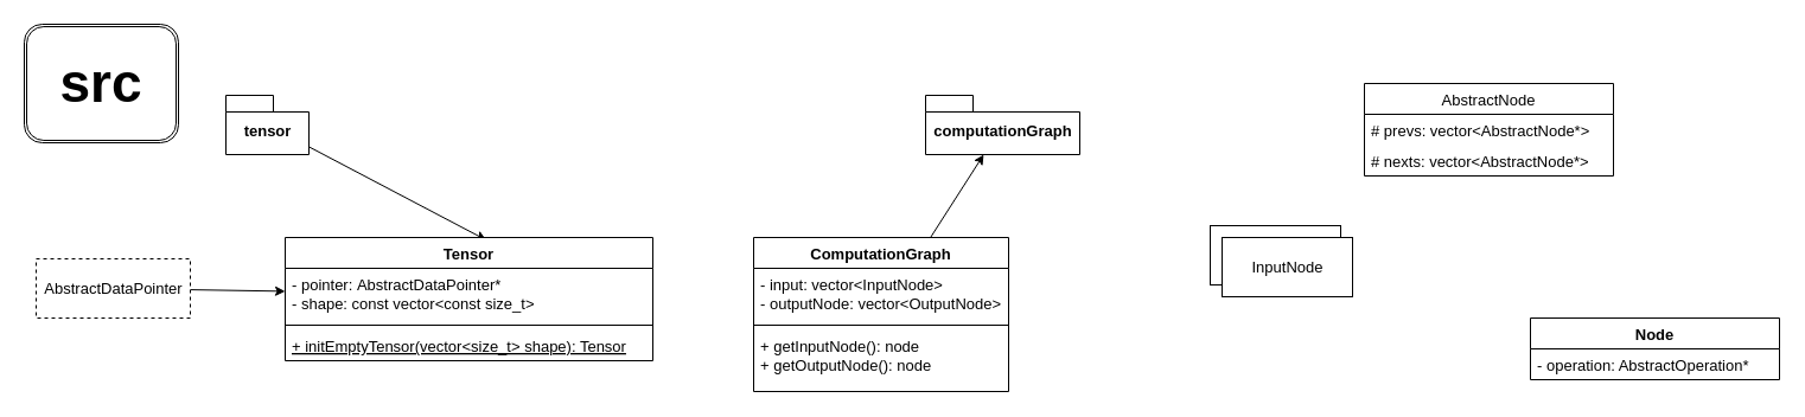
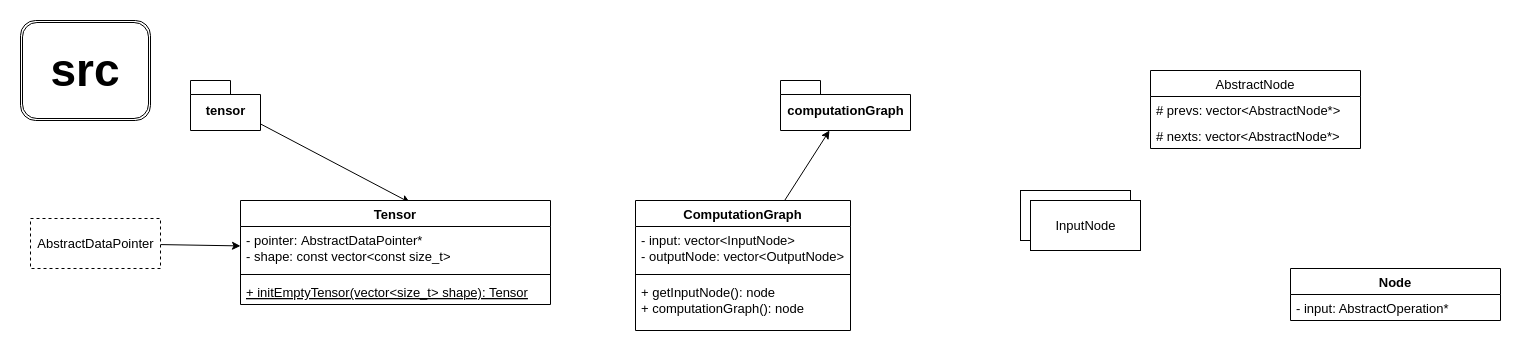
  <mxCell id="0" />
  <mxCell id="1" parent="0" />
  <mxCell id="2" value="&lt;font style=&quot;font-size: 46px;&quot;&gt;&lt;b&gt;src&lt;/b&gt;&lt;/font&gt;" style="shape=ext;double=1;rounded=1;whiteSpace=wrap;html=1;" vertex="1" parent="1"><mxGeometry x="20" y="20" width="130" height="100" as="geometry" /></mxCell>
  <mxCell id="3" style="edgeStyle=none;html=1;entryX=0.547;entryY=0.021;entryDx=0;entryDy=0;entryPerimeter=0;fontSize=13;" edge="1" parent="1" source="4" target="5"><mxGeometry relative="1" as="geometry" /></mxCell>
  <mxCell id="4" value="tensor" style="shape=folder;fontStyle=1;spacingTop=10;tabWidth=40;tabHeight=14;tabPosition=left;html=1;fontSize=13;" vertex="1" parent="1"><mxGeometry x="190" y="80" width="70" height="50" as="geometry" /></mxCell>
  <mxCell id="5" value="Tensor" style="swimlane;fontStyle=1;align=center;verticalAlign=top;childLayout=stackLayout;horizontal=1;startSize=26;horizontalStack=0;resizeParent=1;resizeParentMax=0;resizeLast=0;collapsible=1;marginBottom=0;fontSize=13;" vertex="1" parent="1"><mxGeometry x="240" y="200" width="310" height="104" as="geometry" /></mxCell>
  <mxCell id="6" value="- pointer: AbstractDataPointer*&#10;- shape: const vector&lt;const size_t&gt;" style="text;strokeColor=none;fillColor=none;align=left;verticalAlign=top;spacingLeft=4;spacingRight=4;overflow=hidden;rotatable=0;points=[[0,0.5],[1,0.5]];portConstraint=eastwest;fontSize=13;" vertex="1" parent="5"><mxGeometry y="26" width="310" height="44" as="geometry" /></mxCell>
  <mxCell id="7" value="" style="line;strokeWidth=1;fillColor=none;align=left;verticalAlign=middle;spacingTop=-1;spacingLeft=3;spacingRight=3;rotatable=0;labelPosition=right;points=[];portConstraint=eastwest;strokeColor=inherit;fontSize=13;" vertex="1" parent="5"><mxGeometry y="70" width="310" height="8" as="geometry" /></mxCell>
  <mxCell id="8" value="+ initEmptyTensor(vector&lt;size_t&gt; shape): Tensor" style="text;strokeColor=none;fillColor=none;align=left;verticalAlign=top;spacingLeft=4;spacingRight=4;overflow=hidden;rotatable=0;points=[[0,0.5],[1,0.5]];portConstraint=eastwest;fontSize=13;fontStyle=4" vertex="1" parent="5"><mxGeometry y="78" width="310" height="26" as="geometry" /></mxCell>
  <mxCell id="9" value="" style="edgeStyle=none;html=1;fontSize=13;" edge="1" parent="1" source="10" target="6"><mxGeometry relative="1" as="geometry" /></mxCell>
  <mxCell id="10" value="AbstractDataPointer" style="html=1;fontSize=13;dashed=1;" vertex="1" parent="1"><mxGeometry x="30" y="218" width="130" height="50" as="geometry" /></mxCell>
  <mxCell id="11" value="computationGraph" style="shape=folder;fontStyle=1;spacingTop=10;tabWidth=40;tabHeight=14;tabPosition=left;html=1;fontSize=13;" vertex="1" parent="1"><mxGeometry x="780" y="80" width="130" height="50" as="geometry" /></mxCell>
  <mxCell id="12" value="" style="edgeStyle=none;html=1;fontSize=13;" edge="1" parent="1" source="13" target="11"><mxGeometry relative="1" as="geometry" /></mxCell>
  <mxCell id="13" value="ComputationGraph" style="swimlane;fontStyle=1;align=center;verticalAlign=top;childLayout=stackLayout;horizontal=1;startSize=26;horizontalStack=0;resizeParent=1;resizeParentMax=0;resizeLast=0;collapsible=1;marginBottom=0;fontSize=13;" vertex="1" parent="1"><mxGeometry x="635" y="200" width="215" height="130" as="geometry" /></mxCell>
  <mxCell id="14" value="- input: vector&lt;InputNode&gt;&#10;- outputNode: vector&lt;OutputNode&gt;" style="text;strokeColor=none;fillColor=none;align=left;verticalAlign=top;spacingLeft=4;spacingRight=4;overflow=hidden;rotatable=0;points=[[0,0.5],[1,0.5]];portConstraint=eastwest;fontSize=13;" vertex="1" parent="13"><mxGeometry y="26" width="215" height="44" as="geometry" /></mxCell>
  <mxCell id="15" value="" style="line;strokeWidth=1;fillColor=none;align=left;verticalAlign=middle;spacingTop=-1;spacingLeft=3;spacingRight=3;rotatable=0;labelPosition=right;points=[];portConstraint=eastwest;strokeColor=inherit;fontSize=13;" vertex="1" parent="13"><mxGeometry y="70" width="215" height="8" as="geometry" /></mxCell>
- <mxCell id="16" value="+ getInputNode(): node&#10;+ getOutputNode(): node" style="text;strokeColor=none;fillColor=none;align=left;verticalAlign=top;spacingLeft=4;spacingRight=4;overflow=hidden;rotatable=0;points=[[0,0.5],[1,0.5]];portConstraint=eastwest;fontSize=13;" vertex="1" parent="13"><mxGeometry y="78" width="215" height="52" as="geometry" /></mxCell>
+ <mxCell id="16" value="+ getInputNode(): node&#10;+ computationGraph(): node" style="text;strokeColor=none;fillColor=none;align=left;verticalAlign=top;spacingLeft=4;spacingRight=4;overflow=hidden;rotatable=0;points=[[0,0.5],[1,0.5]];portConstraint=eastwest;fontSize=13;" vertex="1" parent="13"><mxGeometry y="78" width="215" height="52" as="geometry" /></mxCell>
  <mxCell id="17" value="Node&#10;" style="swimlane;fontStyle=1;align=center;verticalAlign=top;childLayout=stackLayout;horizontal=1;startSize=26;horizontalStack=0;resizeParent=1;resizeParentMax=0;resizeLast=0;collapsible=1;marginBottom=0;fontSize=13;" vertex="1" parent="1"><mxGeometry x="1290" y="268" width="210" height="52" as="geometry" /></mxCell>
- <mxCell id="18" value="- operation: AbstractOperation*" style="text;strokeColor=none;fillColor=none;align=left;verticalAlign=top;spacingLeft=4;spacingRight=4;overflow=hidden;rotatable=0;points=[[0,0.5],[1,0.5]];portConstraint=eastwest;fontSize=13;" vertex="1" parent="17"><mxGeometry y="26" width="210" height="26" as="geometry" /></mxCell>
+ <mxCell id="18" value="- input: AbstractOperation*" style="text;strokeColor=none;fillColor=none;align=left;verticalAlign=top;spacingLeft=4;spacingRight=4;overflow=hidden;rotatable=0;points=[[0,0.5],[1,0.5]];portConstraint=eastwest;fontSize=13;" vertex="1" parent="17"><mxGeometry y="26" width="210" height="26" as="geometry" /></mxCell>
  <mxCell id="19" value="AbstractNode" style="swimlane;fontStyle=0;childLayout=stackLayout;horizontal=1;startSize=26;fillColor=none;horizontalStack=0;resizeParent=1;resizeParentMax=0;resizeLast=0;collapsible=1;marginBottom=0;fontSize=13;" vertex="1" parent="1"><mxGeometry x="1150" y="70" width="210" height="78" as="geometry" /></mxCell>
  <mxCell id="20" value="# prevs: vector&lt;AbstractNode*&gt;" style="text;strokeColor=none;fillColor=none;align=left;verticalAlign=top;spacingLeft=4;spacingRight=4;overflow=hidden;rotatable=0;points=[[0,0.5],[1,0.5]];portConstraint=eastwest;fontSize=13;" vertex="1" parent="19"><mxGeometry y="26" width="210" height="26" as="geometry" /></mxCell>
  <mxCell id="21" value="# nexts: vector&lt;AbstractNode*&gt;" style="text;strokeColor=none;fillColor=none;align=left;verticalAlign=top;spacingLeft=4;spacingRight=4;overflow=hidden;rotatable=0;points=[[0,0.5],[1,0.5]];portConstraint=eastwest;fontSize=13;" vertex="1" parent="19"><mxGeometry y="52" width="210" height="26" as="geometry" /></mxCell>
  <mxCell id="22" value="InputNode" style="html=1;fontSize=13;" vertex="1" parent="1"><mxGeometry x="1020" y="190" width="110" height="50" as="geometry" /></mxCell>
  <mxCell id="23" value="InputNode" style="html=1;fontSize=13;" vertex="1" parent="1"><mxGeometry x="1030" y="200" width="110" height="50" as="geometry" /></mxCell>
